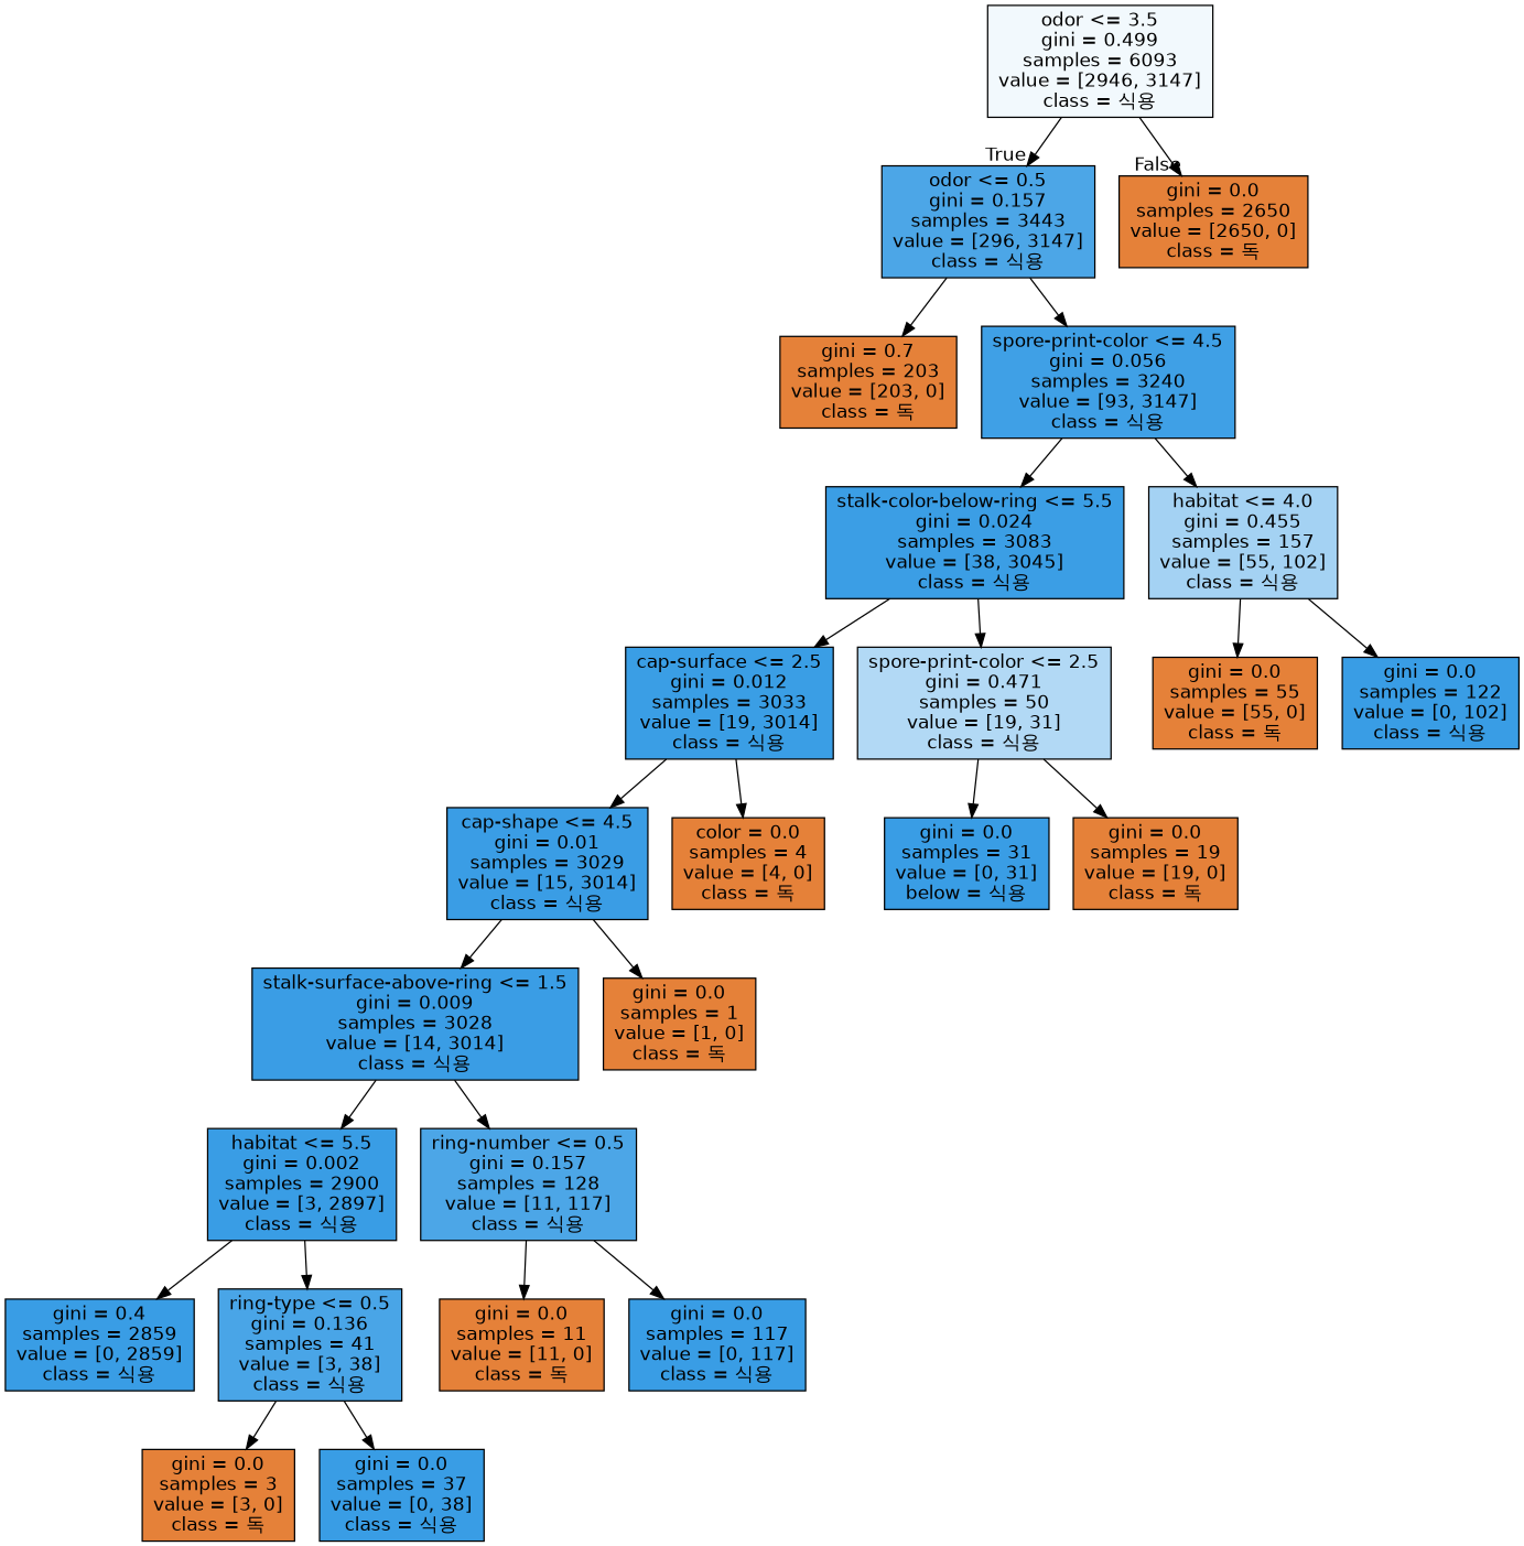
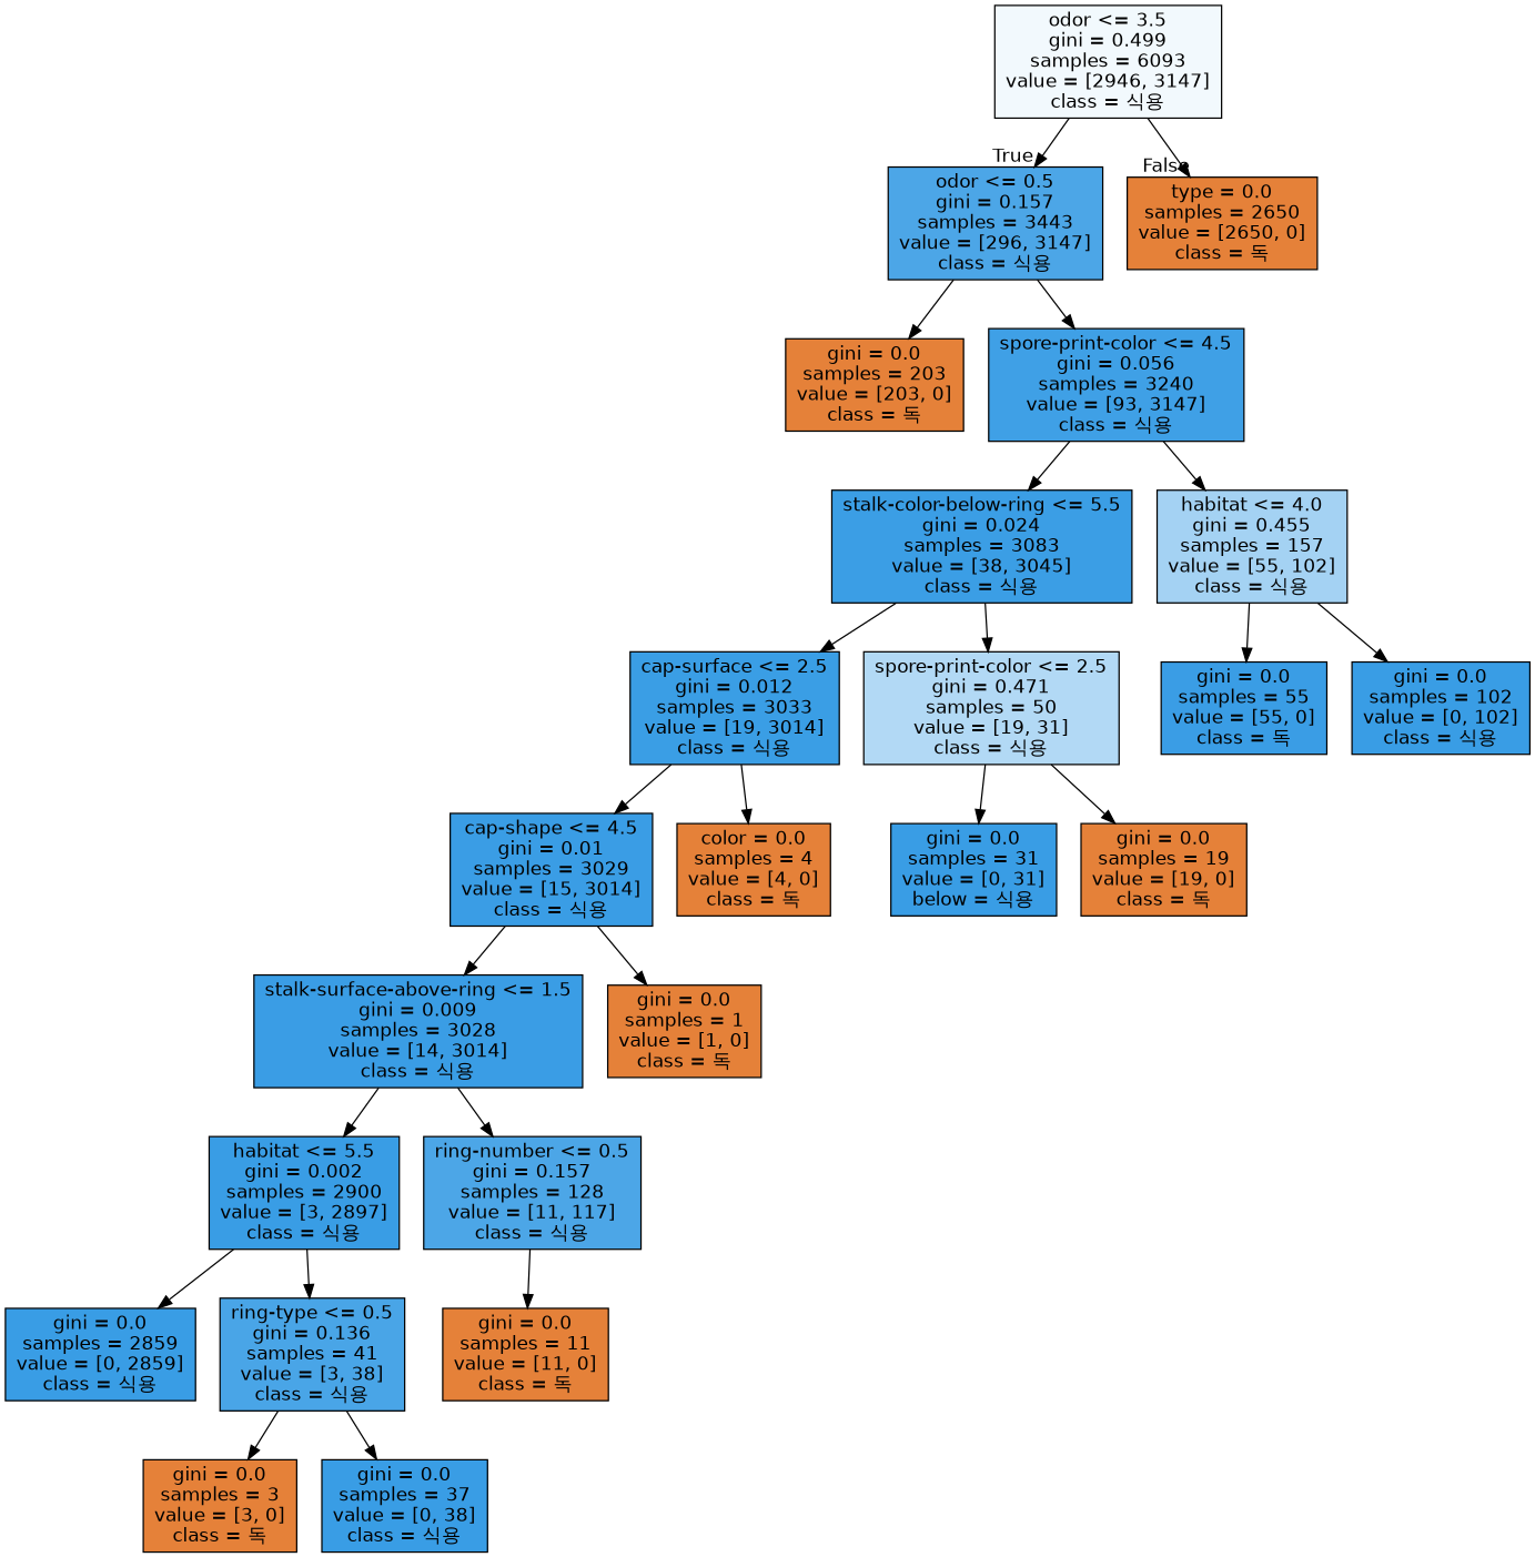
  digraph {
    node [color=black fillcolor="#e58139" fontname=helvetica shape=box style=filled]
    edge [fontname=helvetica]
    n1 [fillcolor="#f2f9fd" label="odor <= 3.5\ngini = 0.499\nsamples = 6093\nvalue = [2946, 3147]\nclass = 식용"]
    n2 [fillcolor="#4ca6e7" label="odor <= 0.5\ngini = 0.157\nsamples = 3443\nvalue = [296, 3147]\nclass = 식용"]
-   n3 [label="gini = 0.0\nsamples = 2650\nvalue = [2650, 0]\nclass = 독"]
-   n4 [label="gini = 0.7\nsamples = 203\nvalue = [203, 0]\nclass = 독"]
+   n3 [label="type = 0.0\nsamples = 2650\nvalue = [2650, 0]\nclass = 독"]
+   n4 [label="gini = 0.0\nsamples = 203\nvalue = [203, 0]\nclass = 독"]
    n5 [fillcolor="#3fa0e6" label="spore-print-color <= 4.5\ngini = 0.056\nsamples = 3240\nvalue = [93, 3147]\nclass = 식용"]
    n6 [fillcolor="#3b9ee5" label="stalk-color-below-ring <= 5.5\ngini = 0.024\nsamples = 3083\nvalue = [38, 3045]\nclass = 식용"]
    n7 [fillcolor="#a4d2f3" label="habitat <= 4.0\ngini = 0.455\nsamples = 157\nvalue = [55, 102]\nclass = 식용"]
    n8 [fillcolor="#3a9ee5" label="cap-surface <= 2.5\ngini = 0.012\nsamples = 3033\nvalue = [19, 3014]\nclass = 식용"]
    n9 [fillcolor="#b2d9f5" label="spore-print-color <= 2.5\ngini = 0.471\nsamples = 50\nvalue = [19, 31]\nclass = 식용"]
-   n10 [label="gini = 0.0\nsamples = 55\nvalue = [55, 0]\nclass = 독"]
-   n11 [fillcolor="#399de5" label="gini = 0.0\nsamples = 122\nvalue = [0, 102]\nclass = 식용"]
+   n10 [fillcolor="#3a9de5" label="gini = 0.0\nsamples = 55\nvalue = [55, 0]\nclass = 독"]
+   n11 [fillcolor="#399de5" label="gini = 0.0\nsamples = 102\nvalue = [0, 102]\nclass = 식용"]
    n12 [fillcolor="#3a9de5" label="cap-shape <= 4.5\ngini = 0.01\nsamples = 3029\nvalue = [15, 3014]\nclass = 식용"]
    n13 [label="color = 0.0\nsamples = 4\nvalue = [4, 0]\nclass = 독"]
    n14 [fillcolor="#399de5" label="gini = 0.0\nsamples = 31\nvalue = [0, 31]\nbelow = 식용"]
    n15 [label="gini = 0.0\nsamples = 19\nvalue = [19, 0]\nclass = 독"]
    n16 [fillcolor="#3a9de5" label="stalk-surface-above-ring <= 1.5\ngini = 0.009\nsamples = 3028\nvalue = [14, 3014]\nclass = 식용"]
    n17 [label="gini = 0.0\nsamples = 1\nvalue = [1, 0]\nclass = 독"]
    n18 [fillcolor="#399de5" label="habitat <= 5.5\ngini = 0.002\nsamples = 2900\nvalue = [3, 2897]\nclass = 식용"]
    n19 [fillcolor="#4ca6e7" label="ring-number <= 0.5\ngini = 0.157\nsamples = 128\nvalue = [11, 117]\nclass = 식용"]
-   n20 [fillcolor="#399de5" label="gini = 0.4\nsamples = 2859\nvalue = [0, 2859]\nclass = 식용"]
+   n20 [fillcolor="#399de5" label="gini = 0.0\nsamples = 2859\nvalue = [0, 2859]\nclass = 식용"]
    n21 [fillcolor="#49a5e7" label="ring-type <= 0.5\ngini = 0.136\nsamples = 41\nvalue = [3, 38]\nclass = 식용"]
    n22 [label="gini = 0.0\nsamples = 11\nvalue = [11, 0]\nclass = 독"]
-   n23 [fillcolor="#399de5" label="gini = 0.0\nsamples = 117\nvalue = [0, 117]\nclass = 식용"]
    n24 [label="gini = 0.0\nsamples = 3\nvalue = [3, 0]\nclass = 독"]
    n25 [fillcolor="#399de5" label="gini = 0.0\nsamples = 37\nvalue = [0, 38]\nclass = 식용"]
    n1 -> n2 [headlabel=True labelangle=45 labeldistance=2.5]
    n1 -> n3 [headlabel=False labelangle=-45 labeldistance=2.5]
    n2 -> n4
    n2 -> n5
    n5 -> n6
    n5 -> n7
    n6 -> n8
    n6 -> n9
    n7 -> n10
    n7 -> n11
    n8 -> n12
    n8 -> n13
    n9 -> n14
    n9 -> n15
    n12 -> n16
    n12 -> n17
    n16 -> n18
    n16 -> n19
    n18 -> n20
    n18 -> n21
    n19 -> n22
-   n19 -> n23
    n21 -> n24
    n21 -> n25
  }
